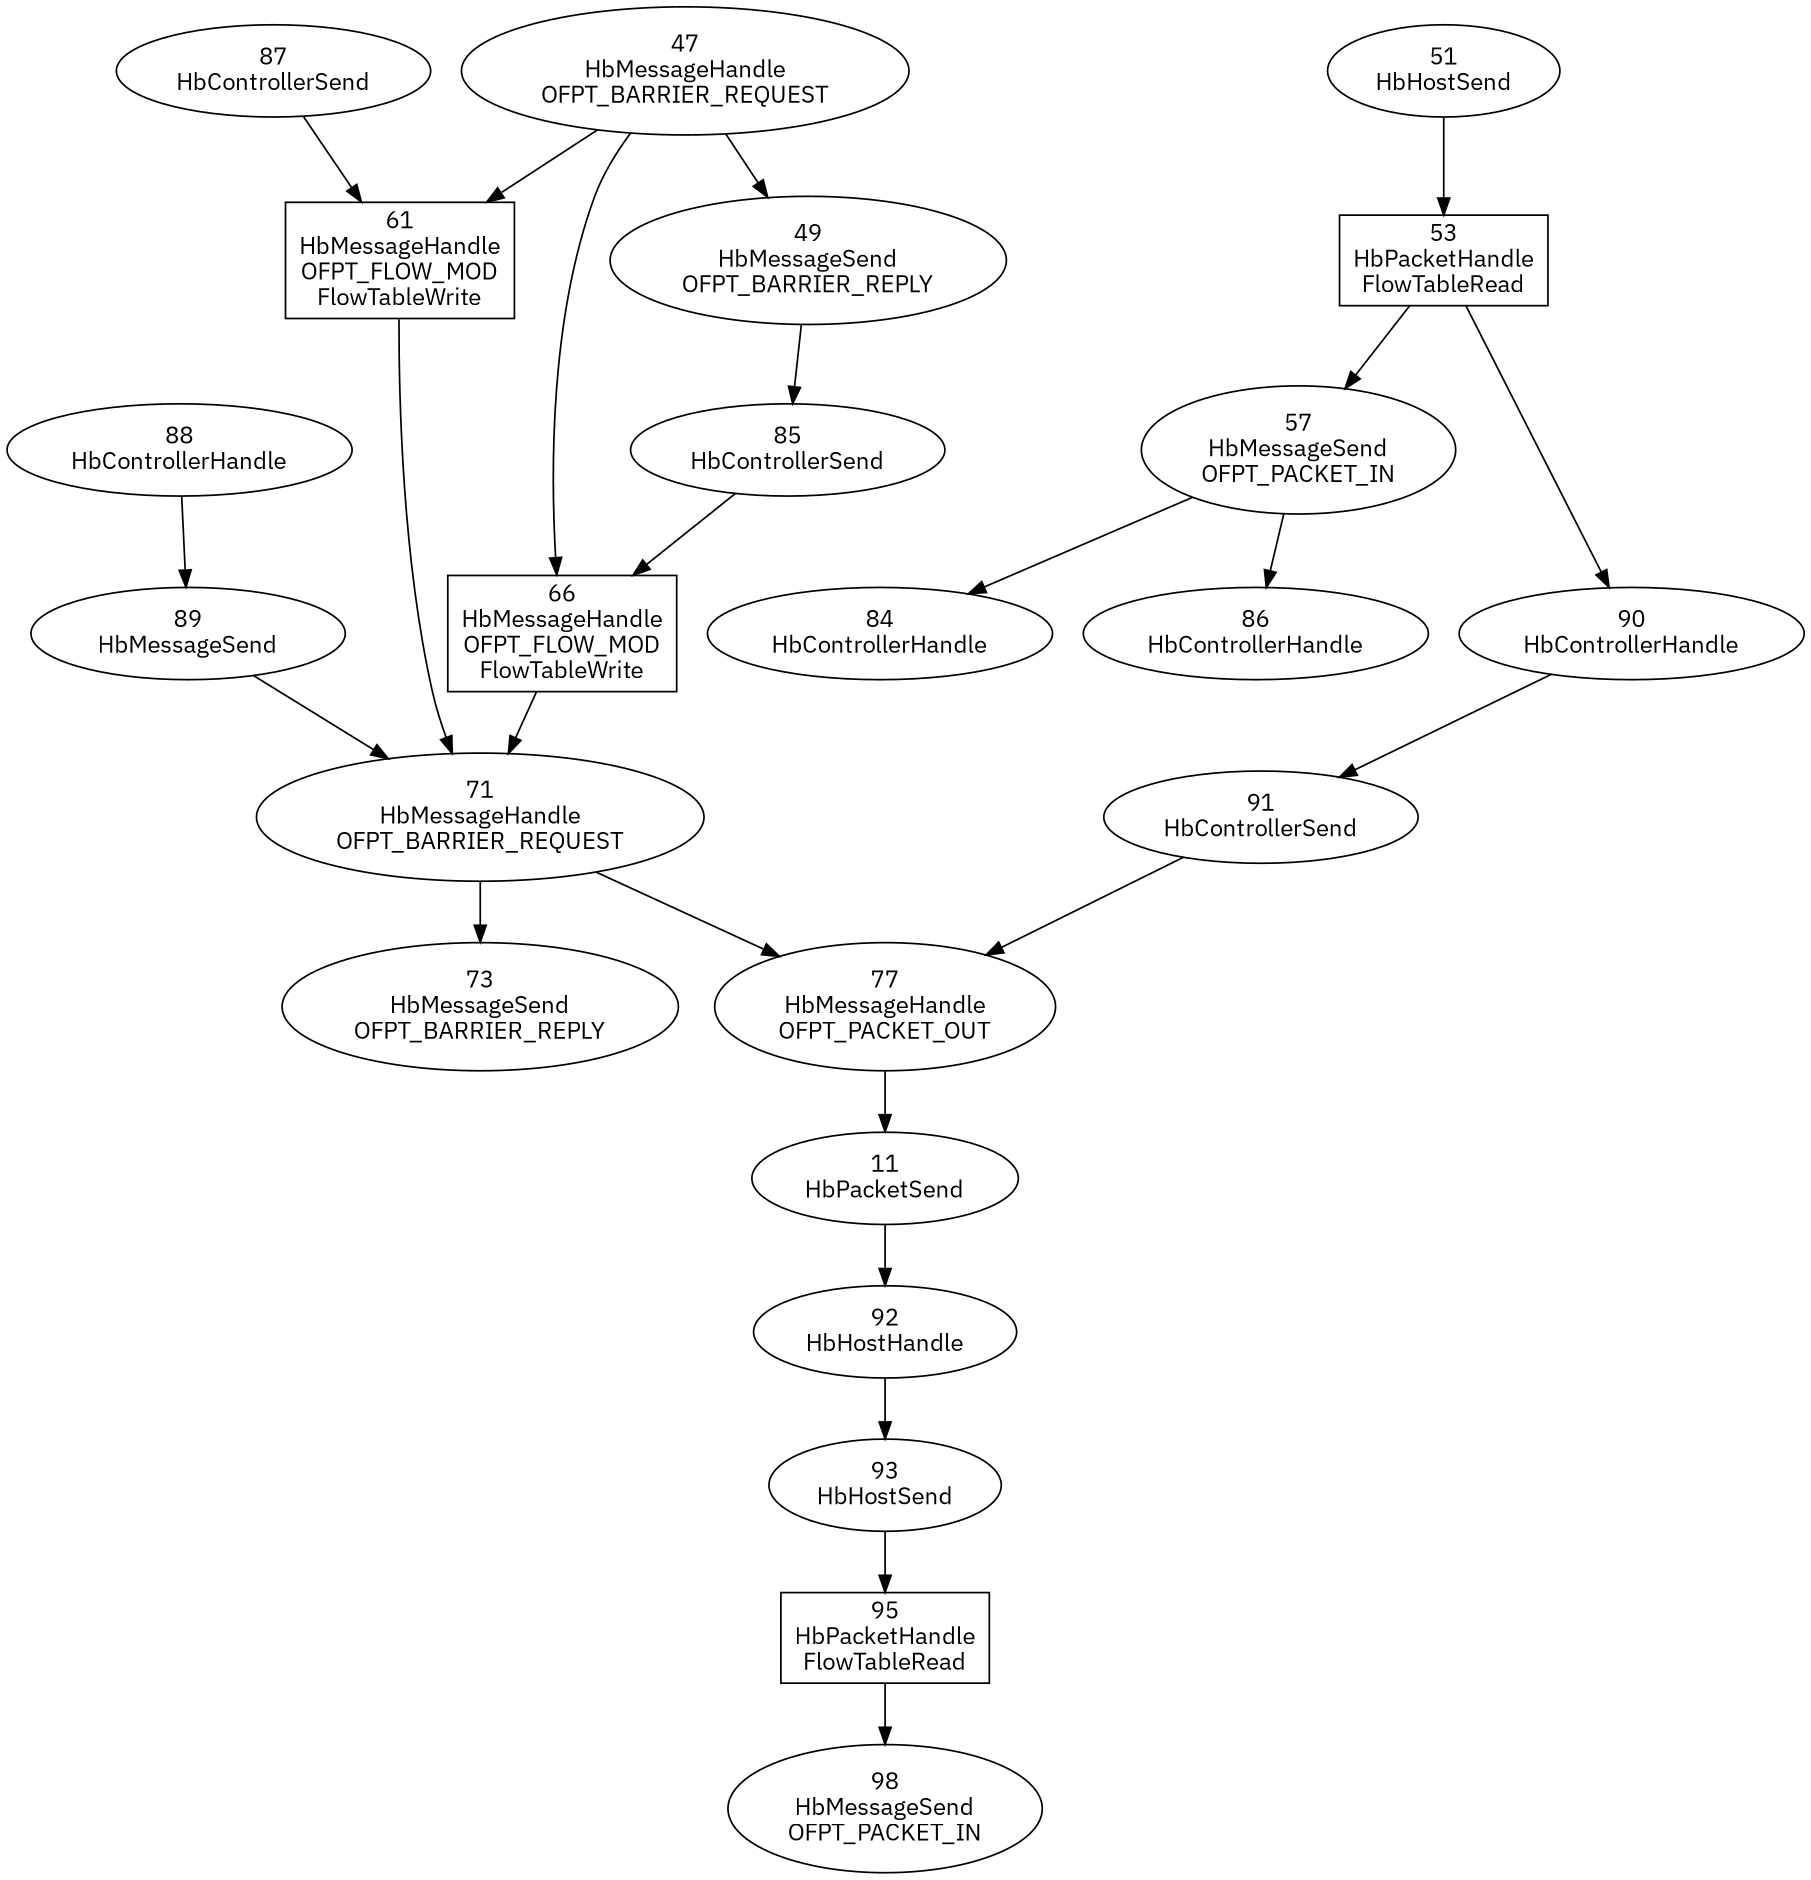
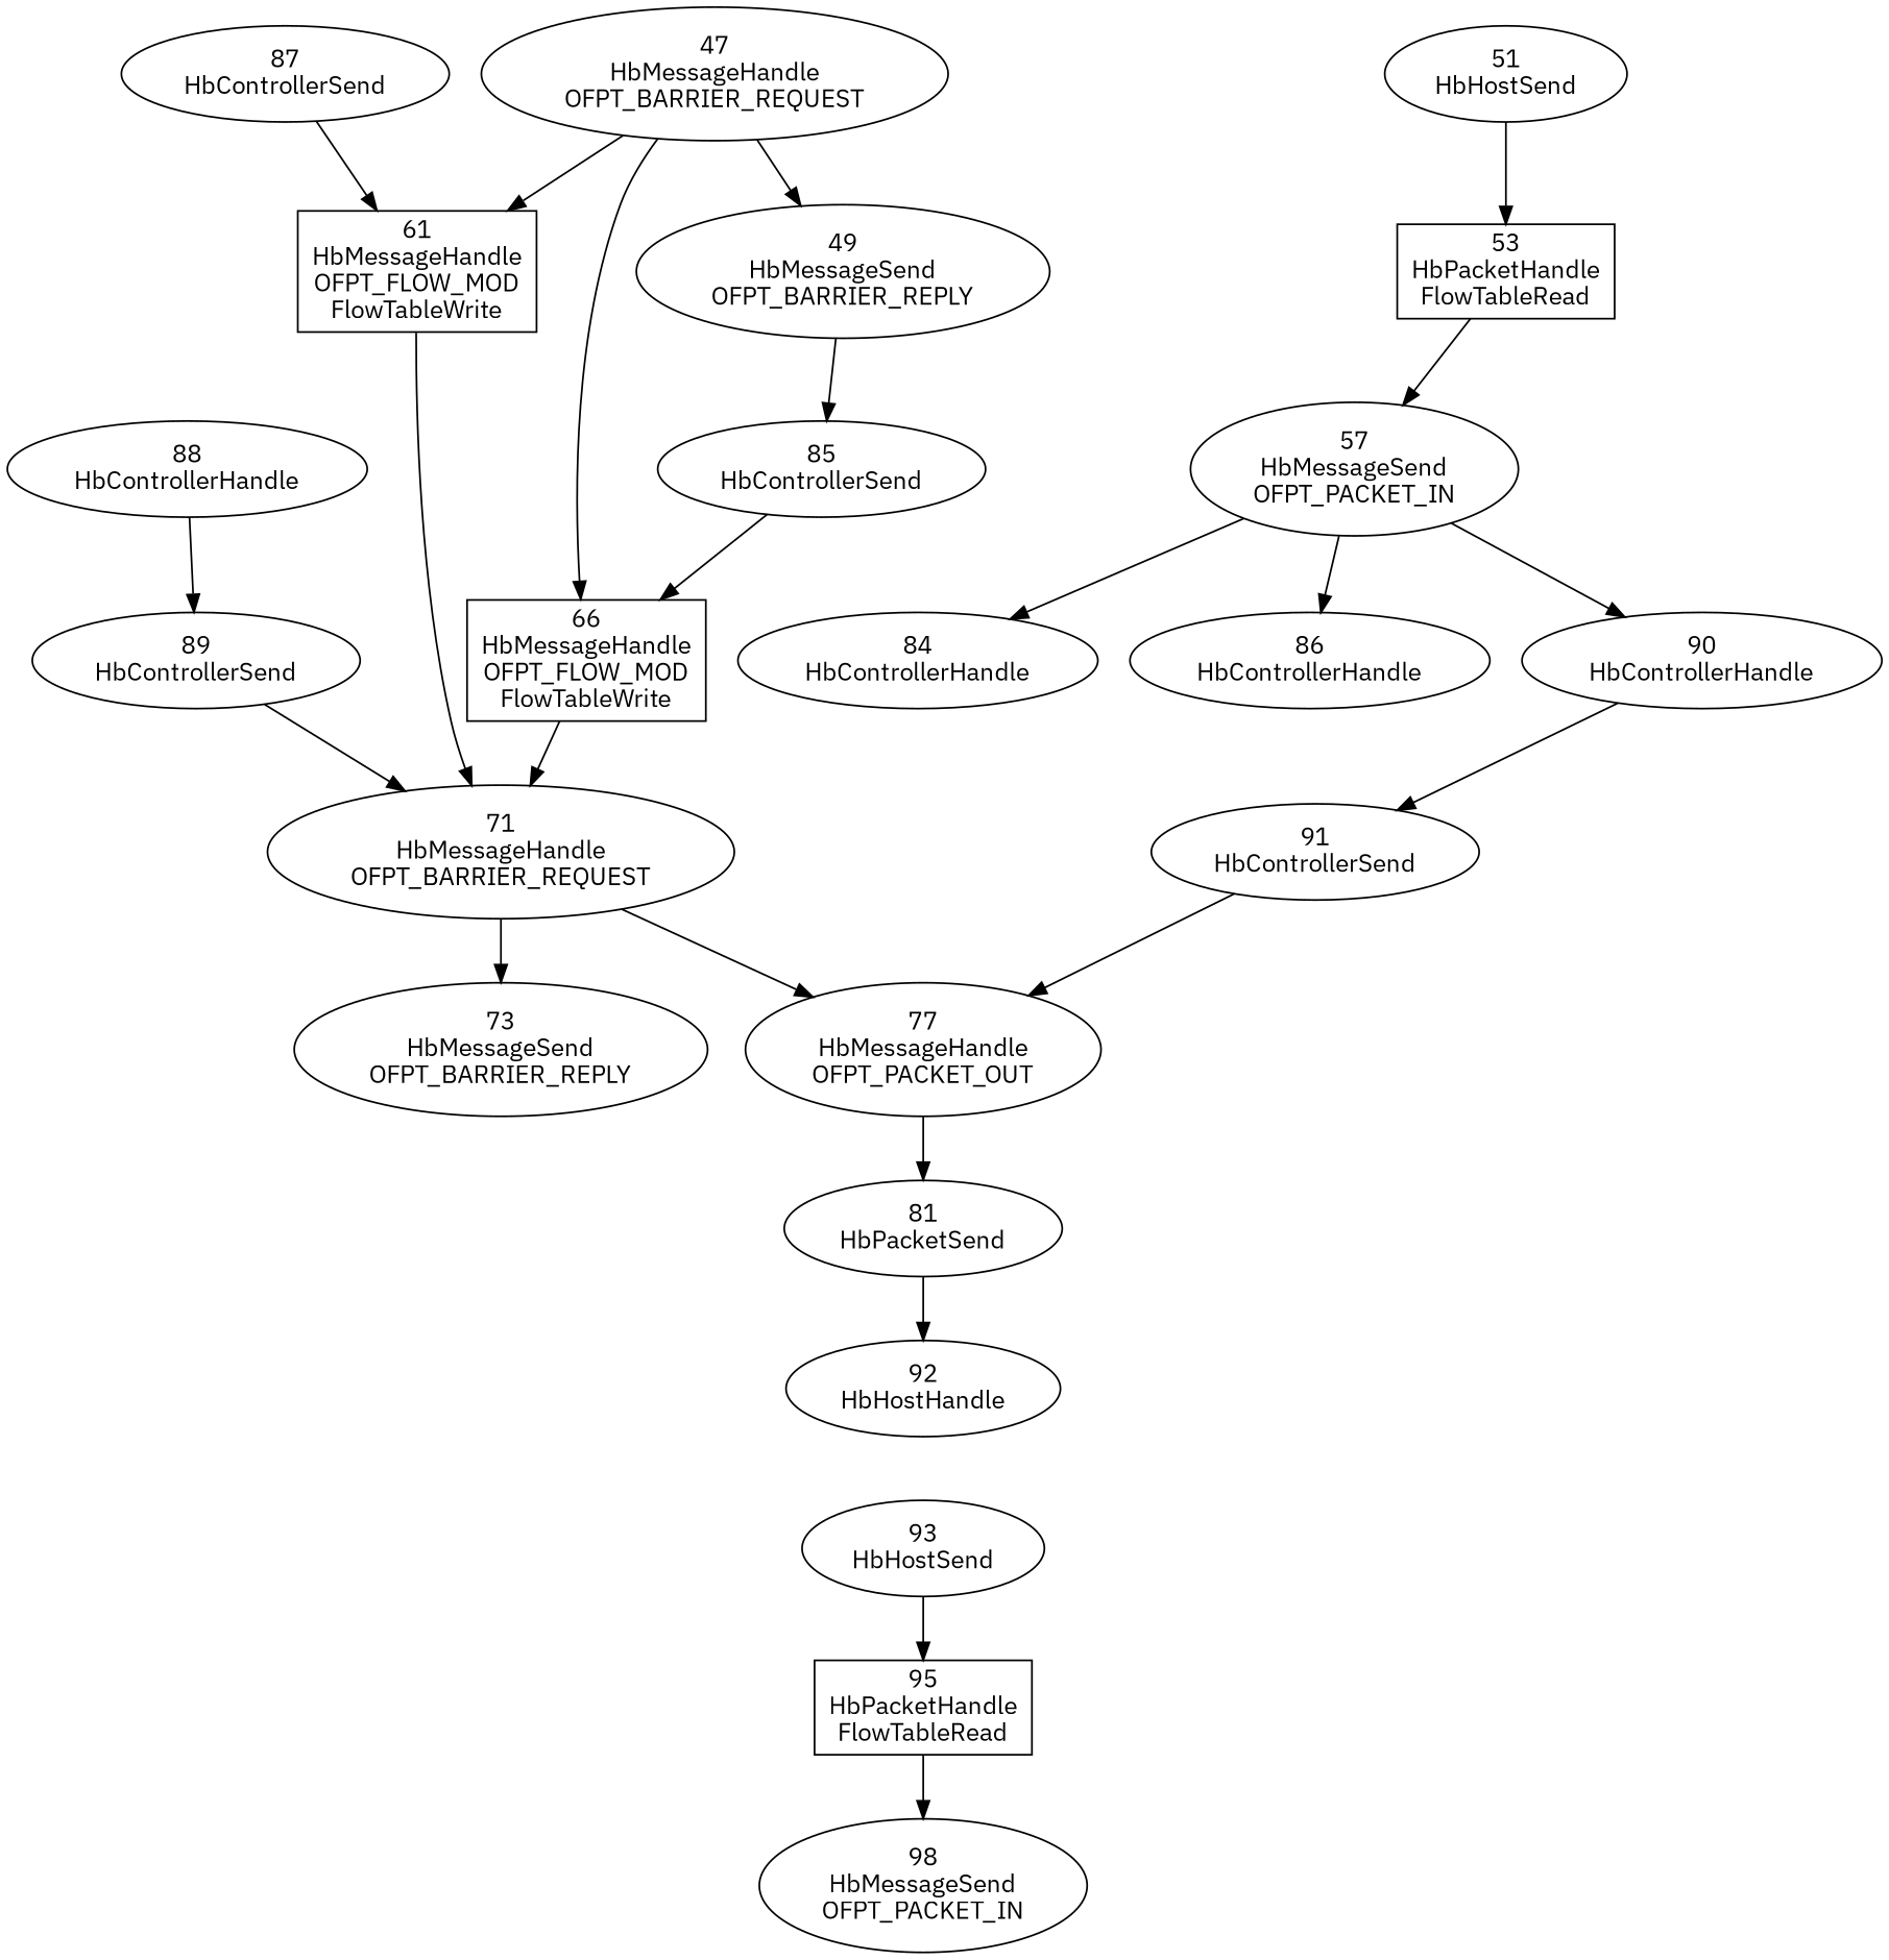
  digraph {
    fontname="IBM Plex Sans"
    node [fontname="IBM Plex Sans"]
    edge [fontname="IBM Plex Sans"]
    n1 [label="47\nHbMessageHandle\nOFPT_BARRIER_REQUEST\n"]
    n2 [label="49\nHbMessageSend\nOFPT_BARRIER_REPLY\n"]
    n3 [label="61\nHbMessageHandle\nOFPT_FLOW_MOD\nFlowTableWrite" shape=box]
    n4 [label="66\nHbMessageHandle\nOFPT_FLOW_MOD\nFlowTableWrite" shape=box]
    n5 [label="85\nHbControllerSend\n"]
    n6 [label="71\nHbMessageHandle\nOFPT_BARRIER_REQUEST\n"]
    n7 [label="51\nHbHostSend\n"]
    n8 [label="53\nHbPacketHandle\nFlowTableRead" shape=box]
    n9 [label="57\nHbMessageSend\nOFPT_PACKET_IN\n"]
    n10 [label="84\nHbControllerHandle\n"]
    n11 [label="86\nHbControllerHandle\n"]
    n12 [label="90\nHbControllerHandle\n"]
    n13 [label="77\nHbMessageHandle\nOFPT_PACKET_OUT\n"]
-   n14 [label="11\nHbPacketSend\n"]
+   n14 [label="81\nHbPacketSend\n"]
    n15 [label="88\nHbControllerHandle\n"]
-   n16 [label="89\nHbMessageSend\n"]
+   n16 [label="89\nHbControllerSend\n"]
    n17 [label="91\nHbControllerSend\n"]
    n18 [label="73\nHbMessageSend\nOFPT_BARRIER_REPLY\n"]
    n19 [label="92\nHbHostHandle\n"]
    n20 [label="93\nHbHostSend\n"]
    n21 [label="87\nHbControllerSend\n"]
    n22 [label="95\nHbPacketHandle\nFlowTableRead" shape=box]
    n23 [label="98\nHbMessageSend\nOFPT_PACKET_IN\n"]
    n1 -> n2
    n1 -> n3
    n1 -> n4
    n2 -> n5
    n3 -> n6
    n4 -> n6
    n5 -> n4
    n6 -> n13
    n6 -> n18
    n7 -> n8
    n8 -> n9
    n9 -> n10
    n9 -> n11
-   n8 -> n12
+   n9 -> n12
    n12 -> n17
    n13 -> n14
    n14 -> n19
    n15 -> n16
    n16 -> n6
    n17 -> n13
-   n19 -> n20
    n20 -> n22
    n21 -> n3
    n22 -> n23
  }
